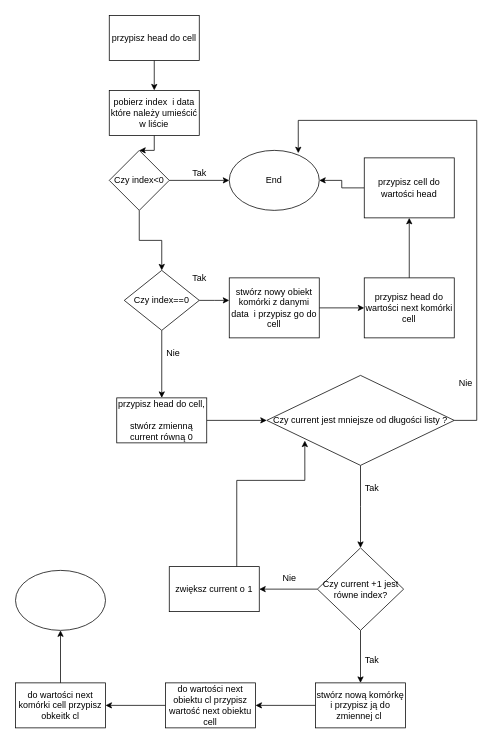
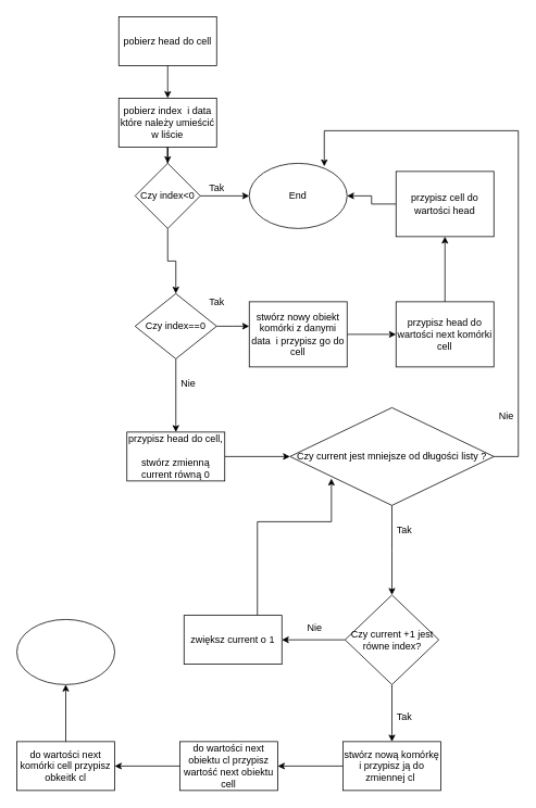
  <mxCell id="0" />
  <mxCell id="1" parent="0" />
  <mxCell id="2" value="" style="edgeStyle=orthogonalEdgeStyle;rounded=0;orthogonalLoop=1;jettySize=auto;html=1;" edge="1" parent="1" source="3" target="5"><mxGeometry relative="1" as="geometry" /></mxCell>
- <mxCell id="3" value="przypisz head do cell" style="whiteSpace=wrap;html=1;" vertex="1" parent="1"><mxGeometry x="145" y="20" width="120" height="60" as="geometry" /></mxCell>
+ <mxCell id="3" value="pobierz head do cell" style="whiteSpace=wrap;html=1;" vertex="1" parent="1"><mxGeometry x="145" y="20" width="120" height="60" as="geometry" /></mxCell>
  <mxCell id="4" value="" style="edgeStyle=orthogonalEdgeStyle;rounded=0;orthogonalLoop=1;jettySize=auto;html=1;" edge="1" parent="1" source="5" target="8"><mxGeometry relative="1" as="geometry" /></mxCell>
  <mxCell id="5" value="pobierz index&amp;nbsp; i data które należy umieścić w liście" style="whiteSpace=wrap;html=1;" vertex="1" parent="1"><mxGeometry x="145" y="120" width="120" height="60" as="geometry" /></mxCell>
  <mxCell id="6" value="" style="edgeStyle=orthogonalEdgeStyle;rounded=0;orthogonalLoop=1;jettySize=auto;html=1;" edge="1" parent="1" source="8" target="9"><mxGeometry relative="1" as="geometry" /></mxCell>
  <mxCell id="7" value="" style="edgeStyle=orthogonalEdgeStyle;rounded=0;orthogonalLoop=1;jettySize=auto;html=1;" edge="1" parent="1" source="8" target="13"><mxGeometry relative="1" as="geometry" /></mxCell>
- <mxCell id="8" value="Czy index&amp;lt;0" style="rhombus;whiteSpace=wrap;html=1;" vertex="1" parent="1"><mxGeometry x="145" y="200" width="80" height="80" as="geometry" /></mxCell>
+ <mxCell id="8" value="Czy index&amp;lt;0" style="rhombus;whiteSpace=wrap;html=1;" vertex="1" parent="1"><mxGeometry x="165" y="200" width="80" height="80" as="geometry" /></mxCell>
  <mxCell id="9" value="End" style="ellipse;whiteSpace=wrap;html=1;" vertex="1" parent="1"><mxGeometry x="305" y="200" width="120" height="80" as="geometry" /></mxCell>
  <mxCell id="10" value="Tak" style="text;html=1;align=center;verticalAlign=middle;resizable=0;points=[];autosize=1;" vertex="1" parent="1"><mxGeometry x="250" y="220" width="30" height="20" as="geometry" /></mxCell>
  <mxCell id="11" value="" style="edgeStyle=orthogonalEdgeStyle;rounded=0;orthogonalLoop=1;jettySize=auto;html=1;" edge="1" parent="1" source="13"><mxGeometry relative="1" as="geometry"><mxPoint x="305" y="400" as="targetPoint" /></mxGeometry></mxCell>
  <mxCell id="12" value="" style="edgeStyle=orthogonalEdgeStyle;rounded=0;orthogonalLoop=1;jettySize=auto;html=1;" edge="1" parent="1" source="13"><mxGeometry relative="1" as="geometry"><mxPoint x="215" y="530" as="targetPoint" /><Array as="points"><mxPoint x="215" y="520" /></Array></mxGeometry></mxCell>
  <mxCell id="13" value="Czy index==0" style="rhombus;whiteSpace=wrap;html=1;" vertex="1" parent="1"><mxGeometry x="165" y="360" width="100" height="80" as="geometry" /></mxCell>
  <mxCell id="14" value="" style="edgeStyle=orthogonalEdgeStyle;rounded=0;orthogonalLoop=1;jettySize=auto;html=1;" edge="1" parent="1" source="15" target="17"><mxGeometry relative="1" as="geometry" /></mxCell>
  <mxCell id="15" value="stwórz nowy obiekt komórki z danymi data&amp;nbsp; i przypisz go do cell" style="rounded=0;whiteSpace=wrap;html=1;" vertex="1" parent="1"><mxGeometry x="305" y="370" width="120" height="80" as="geometry" /></mxCell>
  <mxCell id="16" value="" style="edgeStyle=orthogonalEdgeStyle;rounded=0;orthogonalLoop=1;jettySize=auto;html=1;" edge="1" parent="1" source="17" target="19"><mxGeometry relative="1" as="geometry" /></mxCell>
  <mxCell id="17" value="przypisz head do wartości next komórki cell" style="rounded=0;whiteSpace=wrap;html=1;" vertex="1" parent="1"><mxGeometry x="485" y="370" width="120" height="80" as="geometry" /></mxCell>
  <mxCell id="18" value="" style="edgeStyle=orthogonalEdgeStyle;rounded=0;orthogonalLoop=1;jettySize=auto;html=1;" edge="1" parent="1" source="19" target="9"><mxGeometry relative="1" as="geometry" /></mxCell>
  <mxCell id="19" value="przypisz cell do wartości head" style="rounded=0;whiteSpace=wrap;html=1;" vertex="1" parent="1"><mxGeometry x="485" y="210" width="120" height="80" as="geometry" /></mxCell>
  <mxCell id="20" value="Tak" style="text;html=1;align=center;verticalAlign=middle;resizable=0;points=[];autosize=1;" vertex="1" parent="1"><mxGeometry x="250" y="360" width="30" height="20" as="geometry" /></mxCell>
  <mxCell id="21" value="Nie" style="text;html=1;align=center;verticalAlign=middle;resizable=0;points=[];autosize=1;" vertex="1" parent="1"><mxGeometry x="215" y="460" width="30" height="20" as="geometry" /></mxCell>
  <mxCell id="22" value="" style="edgeStyle=orthogonalEdgeStyle;rounded=0;orthogonalLoop=1;jettySize=auto;html=1;" edge="1" parent="1" source="23" target="26"><mxGeometry relative="1" as="geometry" /></mxCell>
  <mxCell id="23" value="przypisz head do cell,&lt;br&gt;&lt;br&gt;stwórz zmienną current równą 0" style="rounded=0;whiteSpace=wrap;html=1;" vertex="1" parent="1"><mxGeometry x="155" y="530" width="120" height="60" as="geometry" /></mxCell>
  <mxCell id="24" style="edgeStyle=orthogonalEdgeStyle;rounded=0;orthogonalLoop=1;jettySize=auto;html=1;entryX=0.767;entryY=0.047;entryDx=0;entryDy=0;entryPerimeter=0;" edge="1" parent="1" source="26" target="9"><mxGeometry relative="1" as="geometry"><mxPoint x="635" y="108" as="targetPoint" /><Array as="points"><mxPoint x="635" y="560" /><mxPoint x="635" y="160" /><mxPoint x="397" y="160" /></Array></mxGeometry></mxCell>
  <mxCell id="25" value="" style="edgeStyle=orthogonalEdgeStyle;rounded=0;orthogonalLoop=1;jettySize=auto;html=1;" edge="1" parent="1" source="26"><mxGeometry relative="1" as="geometry"><mxPoint x="480" y="730" as="targetPoint" /></mxGeometry></mxCell>
  <mxCell id="26" value="Czy current jest mniejsze od długości listy ?" style="rhombus;whiteSpace=wrap;html=1;rounded=0;" vertex="1" parent="1"><mxGeometry x="355" y="500" width="250" height="120" as="geometry" /></mxCell>
  <mxCell id="27" value="Nie" style="text;html=1;align=center;verticalAlign=middle;resizable=0;points=[];autosize=1;" vertex="1" parent="1"><mxGeometry x="605" y="500" width="30" height="20" as="geometry" /></mxCell>
  <mxCell id="28" value="Tak" style="text;html=1;align=center;verticalAlign=middle;resizable=0;points=[];autosize=1;" vertex="1" parent="1"><mxGeometry x="480" y="640" width="30" height="20" as="geometry" /></mxCell>
  <mxCell id="29" value="" style="edgeStyle=orthogonalEdgeStyle;rounded=0;orthogonalLoop=1;jettySize=auto;html=1;" edge="1" parent="1" source="31" target="33"><mxGeometry relative="1" as="geometry" /></mxCell>
  <mxCell id="30" value="" style="edgeStyle=orthogonalEdgeStyle;rounded=0;orthogonalLoop=1;jettySize=auto;html=1;" edge="1" parent="1" source="31" target="36"><mxGeometry relative="1" as="geometry" /></mxCell>
  <mxCell id="31" value="Czy current +1 jest równe index?" style="rhombus;whiteSpace=wrap;html=1;" vertex="1" parent="1"><mxGeometry x="422.5" y="730" width="115" height="110" as="geometry" /></mxCell>
  <mxCell id="32" style="edgeStyle=orthogonalEdgeStyle;rounded=0;orthogonalLoop=1;jettySize=auto;html=1;entryX=0.203;entryY=0.725;entryDx=0;entryDy=0;entryPerimeter=0;" edge="1" parent="1" source="33" target="26"><mxGeometry relative="1" as="geometry"><mxPoint x="345" y="620" as="targetPoint" /><Array as="points"><mxPoint x="315" y="640" /><mxPoint x="406" y="640" /></Array></mxGeometry></mxCell>
  <mxCell id="33" value="zwiększ current o 1" style="whiteSpace=wrap;html=1;" vertex="1" parent="1"><mxGeometry x="225" y="755" width="120" height="60" as="geometry" /></mxCell>
  <mxCell id="34" value="Nie" style="text;html=1;align=center;verticalAlign=middle;resizable=0;points=[];autosize=1;" vertex="1" parent="1"><mxGeometry x="370" y="760" width="30" height="20" as="geometry" /></mxCell>
  <mxCell id="35" value="" style="edgeStyle=orthogonalEdgeStyle;rounded=0;orthogonalLoop=1;jettySize=auto;html=1;" edge="1" parent="1" source="36" target="39"><mxGeometry relative="1" as="geometry" /></mxCell>
  <mxCell id="36" value="stwórz nową komórkę i przypisz ją do zmiennej cl&amp;nbsp;" style="whiteSpace=wrap;html=1;" vertex="1" parent="1"><mxGeometry x="420" y="910" width="120" height="60" as="geometry" /></mxCell>
  <mxCell id="37" value="Tak" style="text;html=1;align=center;verticalAlign=middle;resizable=0;points=[];autosize=1;" vertex="1" parent="1"><mxGeometry x="480" y="870" width="30" height="20" as="geometry" /></mxCell>
  <mxCell id="38" value="" style="edgeStyle=orthogonalEdgeStyle;rounded=0;orthogonalLoop=1;jettySize=auto;html=1;" edge="1" parent="1" source="39" target="41"><mxGeometry relative="1" as="geometry" /></mxCell>
  <mxCell id="39" value="do wartości next obiektu cl przypisz wartość next obiektu cell" style="whiteSpace=wrap;html=1;" vertex="1" parent="1"><mxGeometry x="220" y="910" width="120" height="60" as="geometry" /></mxCell>
  <mxCell id="40" value="" style="edgeStyle=orthogonalEdgeStyle;rounded=0;orthogonalLoop=1;jettySize=auto;html=1;" edge="1" parent="1" source="41" target="42"><mxGeometry relative="1" as="geometry" /></mxCell>
  <mxCell id="41" value="do wartości next komórki cell przypisz obkeitk cl" style="whiteSpace=wrap;html=1;" vertex="1" parent="1"><mxGeometry x="20" y="910" width="120" height="60" as="geometry" /></mxCell>
  <mxCell id="42" value="" style="ellipse;whiteSpace=wrap;html=1;" vertex="1" parent="1"><mxGeometry x="20" y="760" width="120" height="80" as="geometry" /></mxCell>
